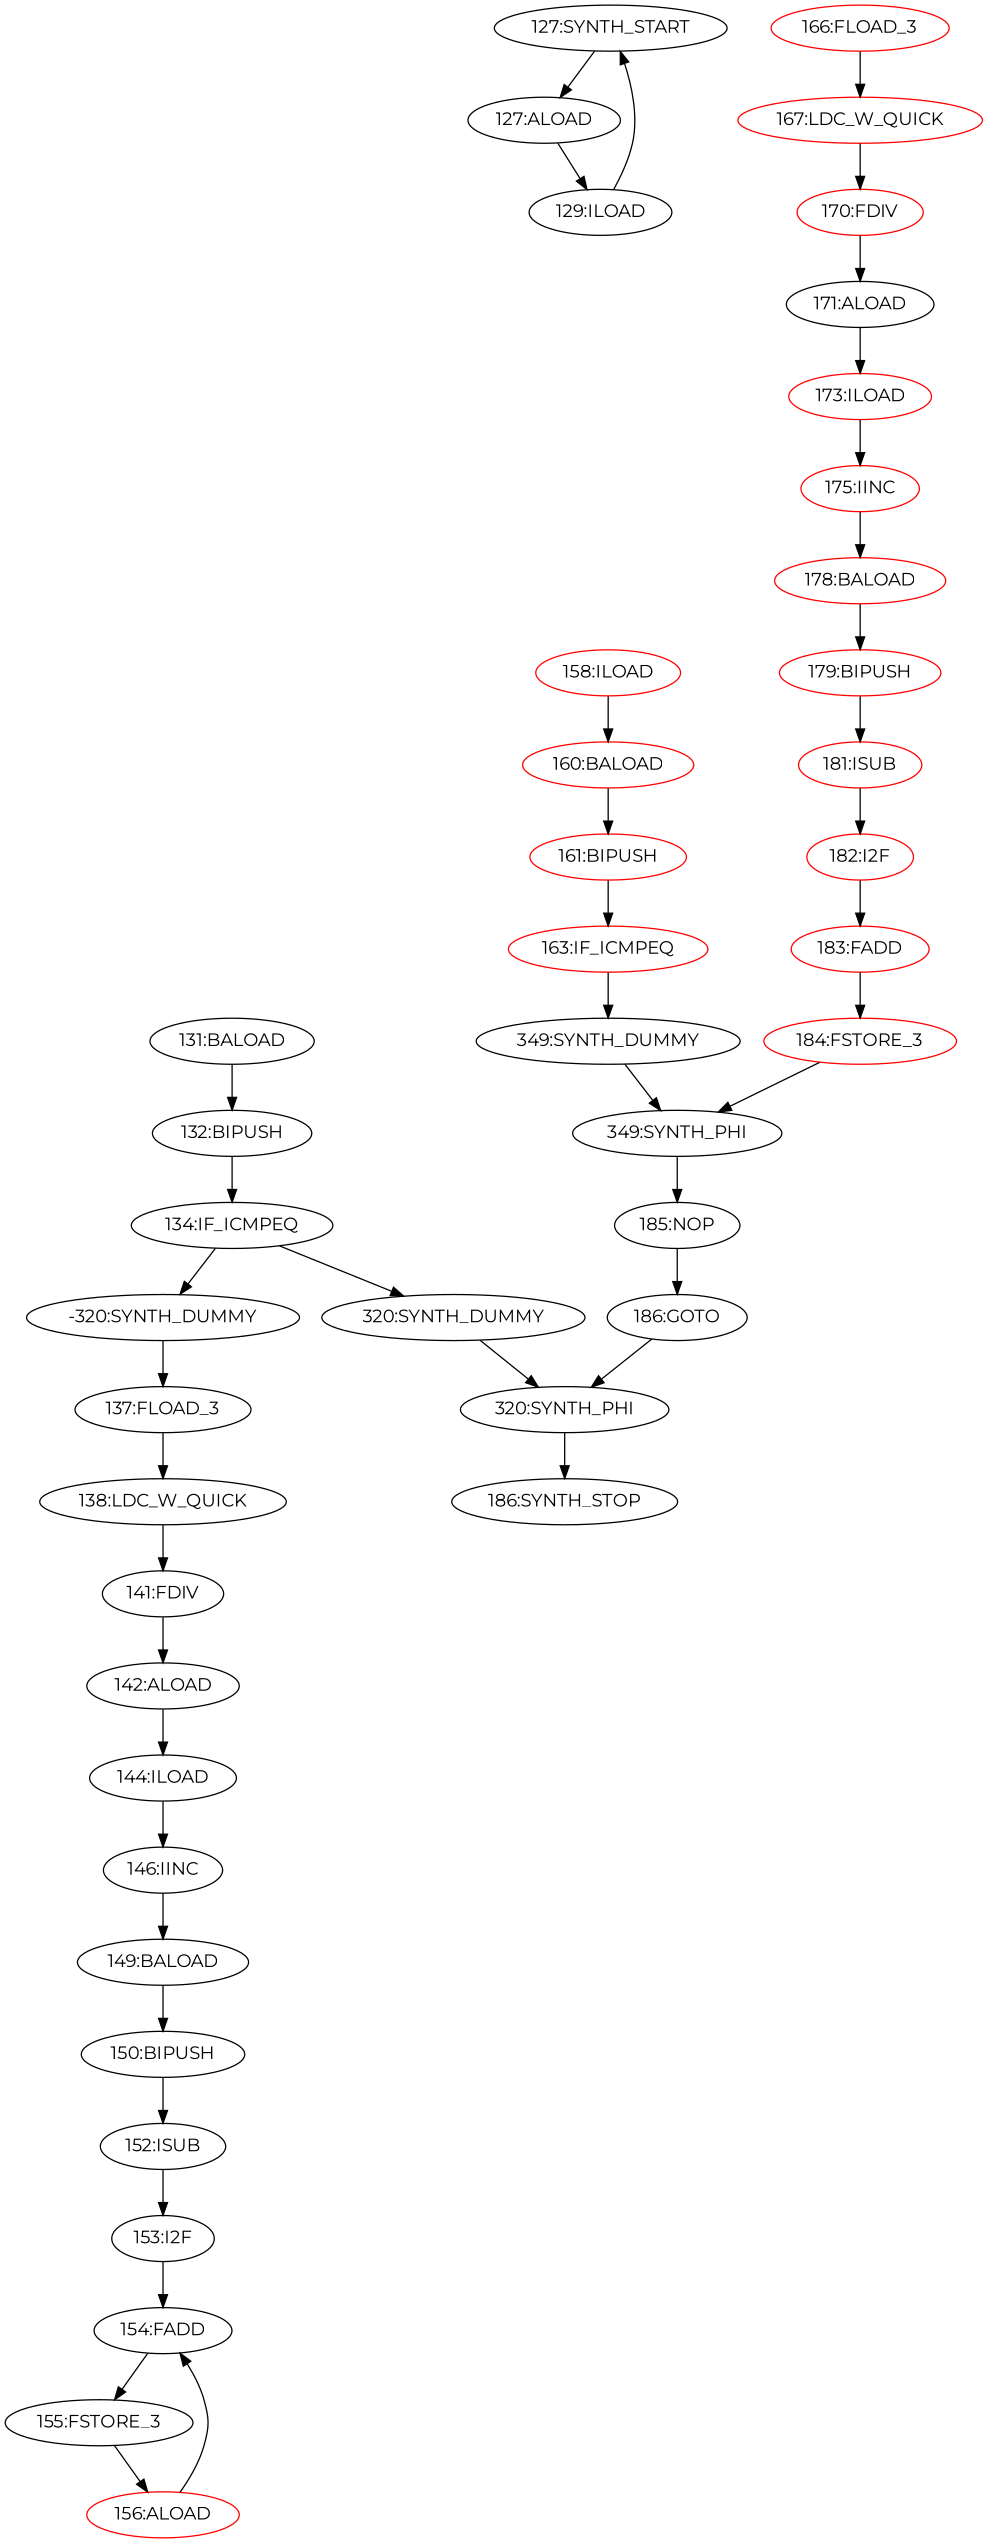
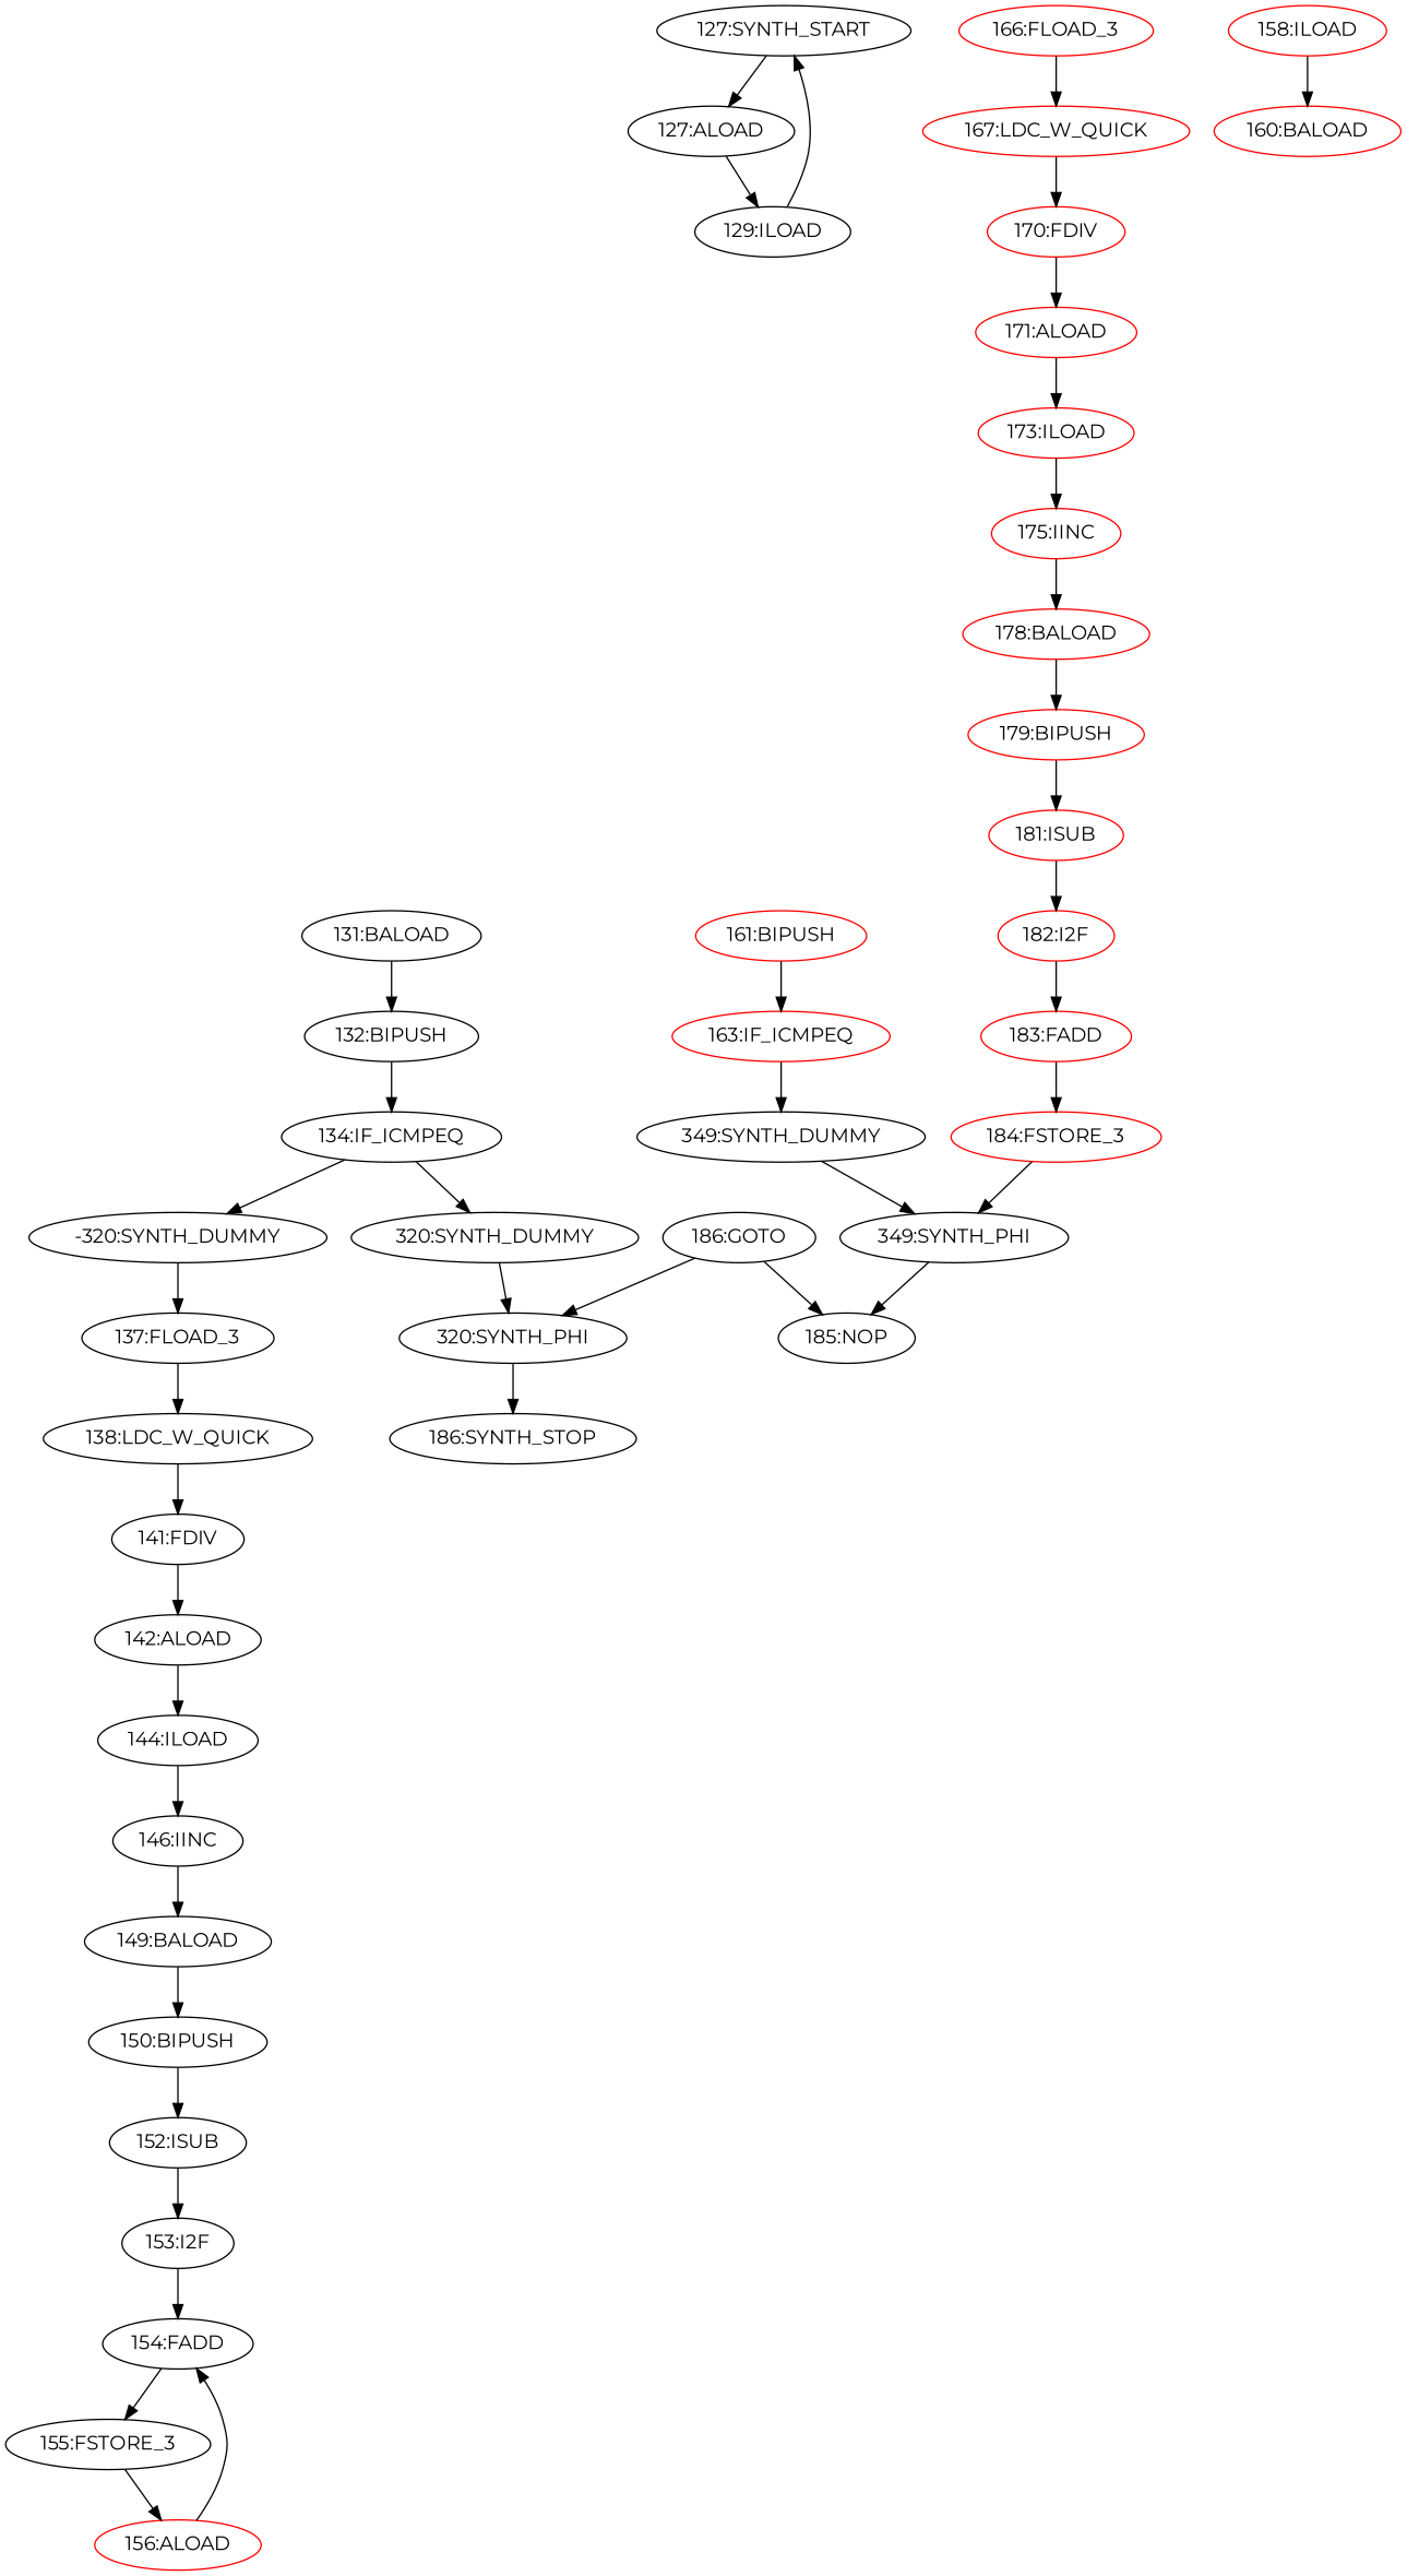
  digraph {
    fontname=Montserrat
    node [fontname=Montserrat]
    edge [fontname=Montserrat]
    "127:SYNTH_START"
    "127:ALOAD"
    "129:ILOAD"
    "131:BALOAD"
    "132:BIPUSH"
    "134:IF_ICMPEQ"
    "320:SYNTH_DUMMY"
    "-320:SYNTH_DUMMY"
    "320:SYNTH_PHI"
    "137:FLOAD_3"
    "186:SYNTH_STOP"
    "138:LDC_W_QUICK"
    "141:FDIV"
    "142:ALOAD"
    "144:ILOAD"
    "146:IINC"
    "149:BALOAD"
    "150:BIPUSH"
    "152:ISUB"
    "153:I2F"
    "154:FADD"
    "155:FSTORE_3"
    "156:ALOAD" [color=red]
    "158:ILOAD" [color=red]
    "160:BALOAD" [color=red]
    "161:BIPUSH" [color=red]
    "163:IF_ICMPEQ" [color=red]
    "349:SYNTH_DUMMY"
    "349:SYNTH_PHI"
    "185:NOP"
    "166:FLOAD_3" [color=red]
    "167:LDC_W_QUICK" [color=red]
    "186:GOTO"
    "170:FDIV" [color=red]
-   "171:ALOAD" [color=black]
+   "171:ALOAD" [color=red]
    "173:ILOAD" [color=red]
    "175:IINC" [color=red]
    "178:BALOAD" [color=red]
    "179:BIPUSH" [color=red]
    "181:ISUB" [color=red]
    "182:I2F" [color=red]
    "183:FADD" [color=red]
    "184:FSTORE_3" [color=red]
    "127:SYNTH_START" -> "127:ALOAD"
    "127:ALOAD" -> "129:ILOAD"
    "129:ILOAD" -> "127:SYNTH_START"
    "131:BALOAD" -> "132:BIPUSH"
    "132:BIPUSH" -> "134:IF_ICMPEQ"
    "134:IF_ICMPEQ" -> "320:SYNTH_DUMMY"
    "134:IF_ICMPEQ" -> "-320:SYNTH_DUMMY"
    "320:SYNTH_DUMMY" -> "320:SYNTH_PHI"
    "-320:SYNTH_DUMMY" -> "137:FLOAD_3"
    "320:SYNTH_PHI" -> "186:SYNTH_STOP"
    "137:FLOAD_3" -> "138:LDC_W_QUICK"
    "138:LDC_W_QUICK" -> "141:FDIV"
    "141:FDIV" -> "142:ALOAD"
    "142:ALOAD" -> "144:ILOAD"
    "144:ILOAD" -> "146:IINC"
    "146:IINC" -> "149:BALOAD"
    "149:BALOAD" -> "150:BIPUSH"
    "150:BIPUSH" -> "152:ISUB"
    "152:ISUB" -> "153:I2F"
    "153:I2F" -> "154:FADD"
    "154:FADD" -> "155:FSTORE_3"
    "155:FSTORE_3" -> "156:ALOAD"
    "156:ALOAD" -> "154:FADD"
    "158:ILOAD" -> "160:BALOAD"
-   "160:BALOAD" -> "161:BIPUSH"
    "161:BIPUSH" -> "163:IF_ICMPEQ"
    "163:IF_ICMPEQ" -> "349:SYNTH_DUMMY"
    "349:SYNTH_DUMMY" -> "349:SYNTH_PHI"
    "349:SYNTH_PHI" -> "185:NOP"
-   "185:NOP" -> "186:GOTO"
+   "186:GOTO" -> "185:NOP"
    "166:FLOAD_3" -> "167:LDC_W_QUICK"
    "167:LDC_W_QUICK" -> "170:FDIV"
    "186:GOTO" -> "320:SYNTH_PHI"
    "170:FDIV" -> "171:ALOAD"
    "171:ALOAD" -> "173:ILOAD"
    "173:ILOAD" -> "175:IINC"
    "175:IINC" -> "178:BALOAD"
    "178:BALOAD" -> "179:BIPUSH"
    "179:BIPUSH" -> "181:ISUB"
    "181:ISUB" -> "182:I2F"
    "182:I2F" -> "183:FADD"
    "183:FADD" -> "184:FSTORE_3"
    "184:FSTORE_3" -> "349:SYNTH_PHI"
  }
